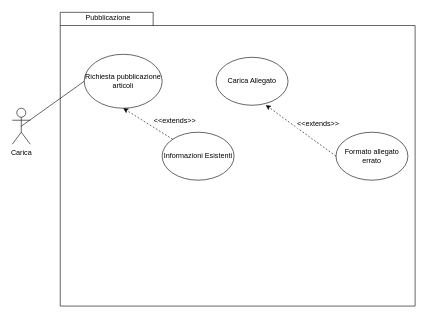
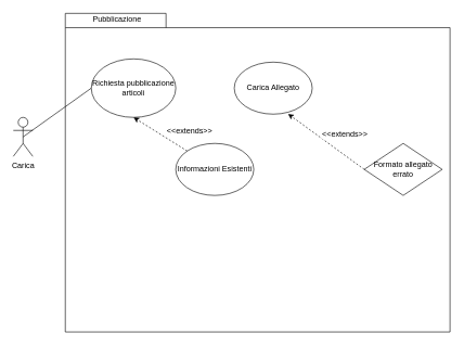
  <mxCell id="0" />
  <mxCell id="1" parent="0" />
  <mxCell id="2" value="" style="shape=folder;fontStyle=1;spacingTop=10;tabWidth=155;tabHeight=22;tabPosition=left;html=1;" parent="1" vertex="1"><mxGeometry x="100" y="20" width="592" height="490" as="geometry" /></mxCell>
  <mxCell id="3" value="Pubblicazione" style="text;html=1;strokeColor=none;fillColor=none;align=center;verticalAlign=middle;whiteSpace=wrap;rounded=0;" parent="1" vertex="1"><mxGeometry x="120" y="20" width="120" height="20" as="geometry" /></mxCell>
  <mxCell id="4" value="Carica" style="shape=umlActor;verticalLabelPosition=bottom;labelBackgroundColor=#ffffff;verticalAlign=top;html=1;outlineConnect=0;" parent="1" vertex="1"><mxGeometry x="20" y="180" width="30" height="60" as="geometry" /></mxCell>
  <mxCell id="5" value="Richiesta pubblicazione articoli" style="ellipse;whiteSpace=wrap;html=1;" parent="1" vertex="1"><mxGeometry x="140" y="90" width="130" height="90" as="geometry" /></mxCell>
  <mxCell id="6" value="Carica Allegato" style="ellipse;whiteSpace=wrap;html=1;" parent="1" vertex="1"><mxGeometry x="360" y="95" width="120" height="80" as="geometry" /></mxCell>
  <mxCell id="7" value="" style="endArrow=none;html=1;exitX=0.5;exitY=0.5;exitDx=0;exitDy=0;exitPerimeter=0;entryX=0;entryY=0.5;entryDx=0;entryDy=0;" parent="1" source="4" target="5" edge="1"><mxGeometry width="50" height="50" relative="1" as="geometry"><mxPoint x="20" y="580" as="sourcePoint" /><mxPoint x="70" y="530" as="targetPoint" /></mxGeometry></mxCell>
- <mxCell id="8" value="Formato allegato errato" style="ellipse;whiteSpace=wrap;html=1;" parent="1" vertex="1"><mxGeometry x="560" y="220" width="120" height="80" as="geometry" /></mxCell>
+ <mxCell id="8" value="Formato allegato errato" style="rhombus;whiteSpace=wrap;html=1;" parent="1" vertex="1"><mxGeometry x="560" y="220" width="120" height="80" as="geometry" /></mxCell>
  <mxCell id="9" value="" style="endArrow=classic;html=1;entryX=0.69;entryY=0.995;entryDx=0;entryDy=0;exitX=0;exitY=0.5;exitDx=0;exitDy=0;dashed=1;entryPerimeter=0;" parent="1" source="8" target="6" edge="1"><mxGeometry width="50" height="50" relative="1" as="geometry"><mxPoint x="20" y="580" as="sourcePoint" /><mxPoint x="70" y="530" as="targetPoint" /><Array as="points" /></mxGeometry></mxCell>
  <mxCell id="10" value="&amp;lt;&amp;lt;extends&amp;gt;&amp;gt;" style="text;html=1;resizable=0;points=[];align=center;verticalAlign=middle;labelBackgroundColor=#ffffff;" parent="9" vertex="1" connectable="0"><mxGeometry x="-0.149" y="1" relative="1" as="geometry"><mxPoint x="20" y="-19" as="offset" /></mxGeometry></mxCell>
  <mxCell id="11" value="Informazioni Esistenti" style="ellipse;whiteSpace=wrap;html=1;" parent="1" vertex="1"><mxGeometry x="270" y="220" width="120" height="80" as="geometry" /></mxCell>
  <mxCell id="12" value="" style="endArrow=classic;html=1;entryX=0.5;entryY=1;entryDx=0;entryDy=0;exitX=0;exitY=0;exitDx=0;exitDy=0;dashed=1;" parent="1" source="11" target="5" edge="1"><mxGeometry width="50" height="50" relative="1" as="geometry"><mxPoint x="20" y="580" as="sourcePoint" /><mxPoint x="70" y="530" as="targetPoint" /></mxGeometry></mxCell>
  <mxCell id="13" value="&amp;lt;&amp;lt;extends&amp;gt;&amp;gt;" style="text;html=1;resizable=0;points=[];align=center;verticalAlign=middle;labelBackgroundColor=#ffffff;" parent="12" vertex="1" connectable="0"><mxGeometry x="-0.498" y="3" relative="1" as="geometry"><mxPoint x="24.5" y="-21.5" as="offset" /></mxGeometry></mxCell>
